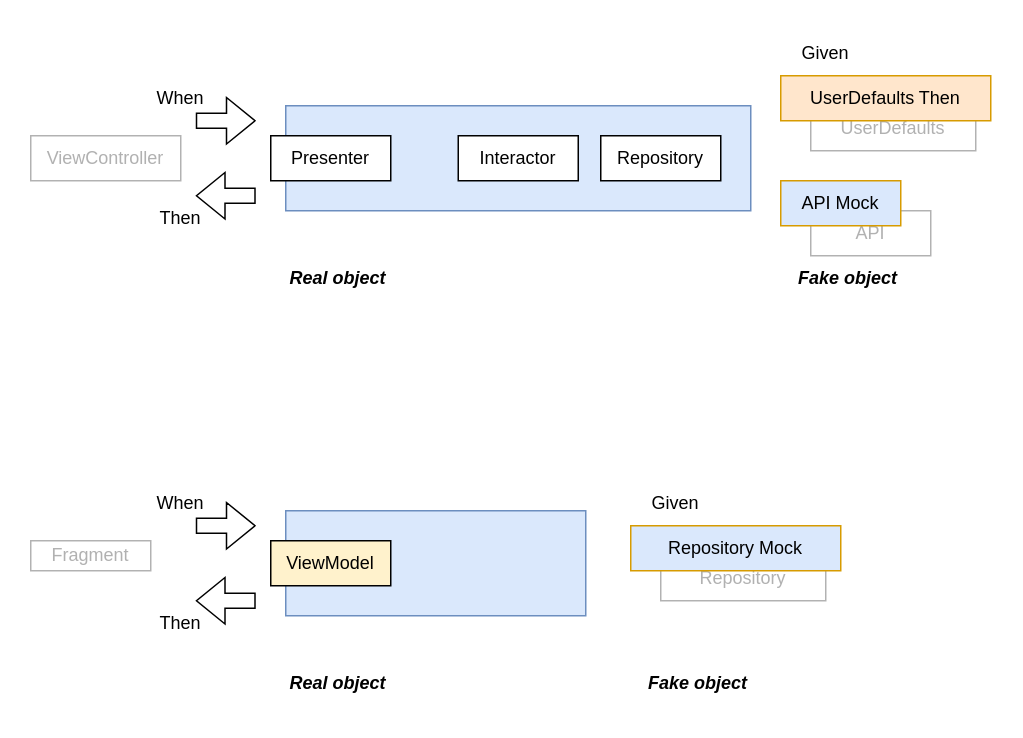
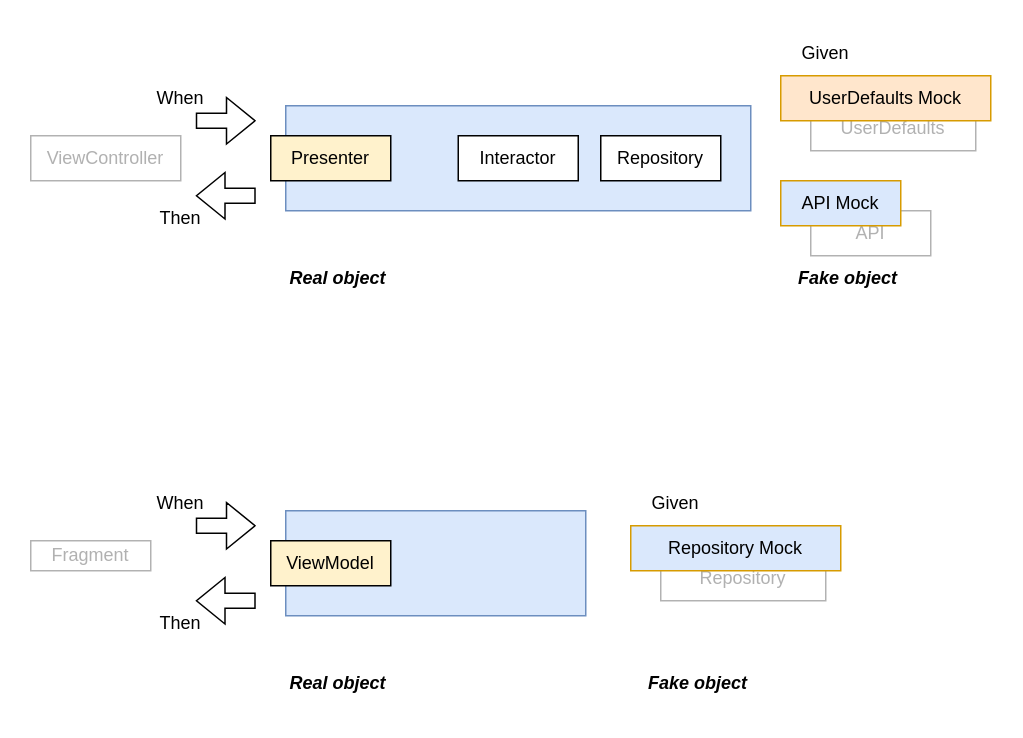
  <mxCell id="0" />
  <mxCell id="1" parent="0" />
  <mxCell id="2" value="" style="rounded=0;whiteSpace=wrap;html=1;fillColor=#dae8fc;strokeColor=#6c8ebf;" parent="1" vertex="1"><mxGeometry x="190" y="340" width="200" height="70" as="geometry" /></mxCell>
  <mxCell id="3" value="ViewModel" style="rounded=0;whiteSpace=wrap;html=1;fillColor=#fff2cc;" parent="1" vertex="1"><mxGeometry x="180" y="360" width="80" height="30" as="geometry" /></mxCell>
  <mxCell id="4" value="Repository" style="rounded=0;whiteSpace=wrap;html=1;textOpacity=30;opacity=30;" parent="1" vertex="1"><mxGeometry x="440" y="370" width="110" height="30" as="geometry" /></mxCell>
  <mxCell id="5" value="Fragment" style="rounded=0;whiteSpace=wrap;html=1;textOpacity=30;opacity=30;" parent="1" vertex="1"><mxGeometry x="20" y="360" width="80" height="20" as="geometry" /></mxCell>
  <mxCell id="6" value="" style="shape=flexArrow;endArrow=classic;html=1;rounded=0;" parent="1" edge="1"><mxGeometry width="50" height="50" relative="1" as="geometry"><mxPoint x="130" y="350" as="sourcePoint" /><mxPoint x="170" y="350" as="targetPoint" /></mxGeometry></mxCell>
  <mxCell id="7" value="" style="shape=flexArrow;endArrow=classic;html=1;rounded=0;" parent="1" edge="1"><mxGeometry width="50" height="50" relative="1" as="geometry"><mxPoint x="170" y="400" as="sourcePoint" /><mxPoint x="130" y="400" as="targetPoint" /></mxGeometry></mxCell>
  <mxCell id="8" value="When" style="text;html=1;align=center;verticalAlign=middle;whiteSpace=wrap;rounded=0;" parent="1" vertex="1"><mxGeometry x="90" y="320" width="60" height="30" as="geometry" /></mxCell>
  <mxCell id="9" value="Then" style="text;html=1;align=center;verticalAlign=middle;whiteSpace=wrap;rounded=0;" parent="1" vertex="1"><mxGeometry x="90" y="400" width="60" height="30" as="geometry" /></mxCell>
  <mxCell id="10" value="Repository Mock" style="rounded=0;whiteSpace=wrap;html=1;fillColor=#dae8fc;strokeColor=#d79b00;" parent="1" vertex="1"><mxGeometry x="420" y="350" width="140" height="30" as="geometry" /></mxCell>
  <mxCell id="11" value="Real object" style="text;html=1;align=center;verticalAlign=middle;whiteSpace=wrap;rounded=0;fontStyle=3" parent="1" vertex="1"><mxGeometry x="180" y="440" width="90" height="30" as="geometry" /></mxCell>
  <mxCell id="12" value="Fake object" style="text;html=1;align=center;verticalAlign=middle;whiteSpace=wrap;rounded=0;fontStyle=3" parent="1" vertex="1"><mxGeometry x="420" y="440" width="90" height="30" as="geometry" /></mxCell>
  <mxCell id="13" value="Given" style="text;html=1;align=center;verticalAlign=middle;whiteSpace=wrap;rounded=0;" parent="1" vertex="1"><mxGeometry x="420" y="320" width="60" height="30" as="geometry" /></mxCell>
  <mxCell id="14" value="" style="rounded=0;whiteSpace=wrap;html=1;fillColor=#dae8fc;strokeColor=#6c8ebf;" parent="1" vertex="1"><mxGeometry x="190" y="70" width="310" height="70" as="geometry" /></mxCell>
- <mxCell id="15" value="Presenter" style="rounded=0;whiteSpace=wrap;html=1;" parent="1" vertex="1"><mxGeometry x="180" y="90" width="80" height="30" as="geometry" /></mxCell>
+ <mxCell id="15" value="Presenter" style="rounded=0;whiteSpace=wrap;html=1;fillColor=#fff2cc;" parent="1" vertex="1"><mxGeometry x="180" y="90" width="80" height="30" as="geometry" /></mxCell>
  <mxCell id="16" value="Interactor" style="rounded=0;whiteSpace=wrap;html=1;" parent="1" vertex="1"><mxGeometry x="305" y="90" width="80" height="30" as="geometry" /></mxCell>
  <mxCell id="17" value="Repository" style="rounded=0;whiteSpace=wrap;html=1;" parent="1" vertex="1"><mxGeometry x="400" y="90" width="80" height="30" as="geometry" /></mxCell>
  <mxCell id="18" value="UserDefaults" style="rounded=0;whiteSpace=wrap;html=1;textOpacity=30;opacity=30;" parent="1" vertex="1"><mxGeometry x="540" y="70" width="110" height="30" as="geometry" /></mxCell>
  <mxCell id="19" value="API" style="rounded=0;whiteSpace=wrap;html=1;textOpacity=30;opacity=30;" parent="1" vertex="1"><mxGeometry x="540" y="140" width="80" height="30" as="geometry" /></mxCell>
  <mxCell id="20" value="ViewController" style="rounded=0;whiteSpace=wrap;html=1;textOpacity=30;opacity=30;" parent="1" vertex="1"><mxGeometry x="20" y="90" width="100" height="30" as="geometry" /></mxCell>
  <mxCell id="21" value="" style="shape=flexArrow;endArrow=classic;html=1;rounded=0;" parent="1" edge="1"><mxGeometry width="50" height="50" relative="1" as="geometry"><mxPoint x="130" y="80" as="sourcePoint" /><mxPoint x="170" y="80" as="targetPoint" /></mxGeometry></mxCell>
  <mxCell id="22" value="" style="shape=flexArrow;endArrow=classic;html=1;rounded=0;" parent="1" edge="1"><mxGeometry width="50" height="50" relative="1" as="geometry"><mxPoint x="170" y="130" as="sourcePoint" /><mxPoint x="130" y="130" as="targetPoint" /></mxGeometry></mxCell>
  <mxCell id="23" value="When" style="text;html=1;align=center;verticalAlign=middle;whiteSpace=wrap;rounded=0;" parent="1" vertex="1"><mxGeometry x="90" y="50" width="60" height="30" as="geometry" /></mxCell>
  <mxCell id="24" value="Then" style="text;html=1;align=center;verticalAlign=middle;whiteSpace=wrap;rounded=0;" parent="1" vertex="1"><mxGeometry x="90" y="130" width="60" height="30" as="geometry" /></mxCell>
- <mxCell id="25" value="UserDefaults Then" style="rounded=0;whiteSpace=wrap;html=1;fillColor=#ffe6cc;strokeColor=#d79b00;" parent="1" vertex="1"><mxGeometry x="520" y="50" width="140" height="30" as="geometry" /></mxCell>
+ <mxCell id="25" value="UserDefaults Mock" style="rounded=0;whiteSpace=wrap;html=1;fillColor=#ffe6cc;strokeColor=#d79b00;" parent="1" vertex="1"><mxGeometry x="520" y="50" width="140" height="30" as="geometry" /></mxCell>
  <mxCell id="26" value="API Mock" style="rounded=0;whiteSpace=wrap;html=1;fillColor=#dae8fc;strokeColor=#d79b00;" parent="1" vertex="1"><mxGeometry x="520" y="120" width="80" height="30" as="geometry" /></mxCell>
  <mxCell id="27" value="Real object" style="text;html=1;align=center;verticalAlign=middle;whiteSpace=wrap;rounded=0;fontStyle=3" parent="1" vertex="1"><mxGeometry x="180" y="170" width="90" height="30" as="geometry" /></mxCell>
  <mxCell id="28" value="Fake object" style="text;html=1;align=center;verticalAlign=middle;whiteSpace=wrap;rounded=0;fontStyle=3" parent="1" vertex="1"><mxGeometry x="520" y="170" width="90" height="30" as="geometry" /></mxCell>
  <mxCell id="29" value="Given" style="text;html=1;align=center;verticalAlign=middle;whiteSpace=wrap;rounded=0;" parent="1" vertex="1"><mxGeometry x="520" width="60" height="30" as="geometry" y="20" /></mxCell>
